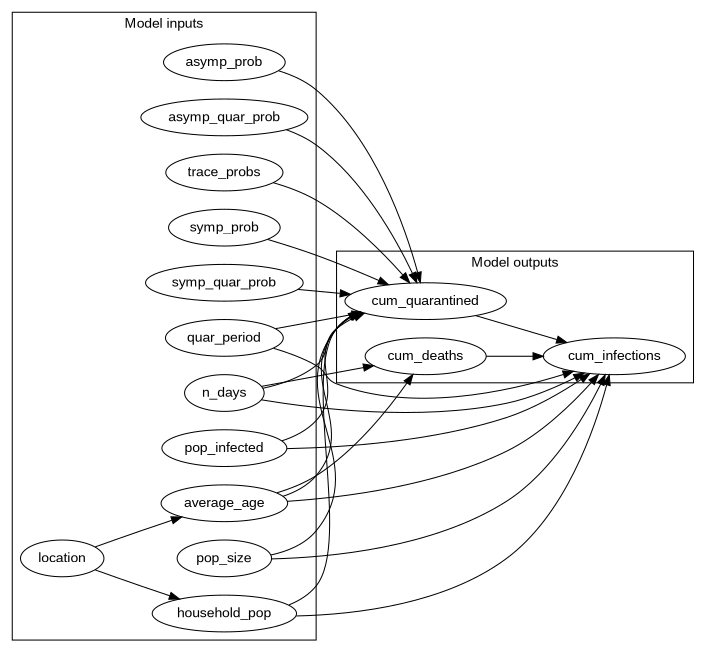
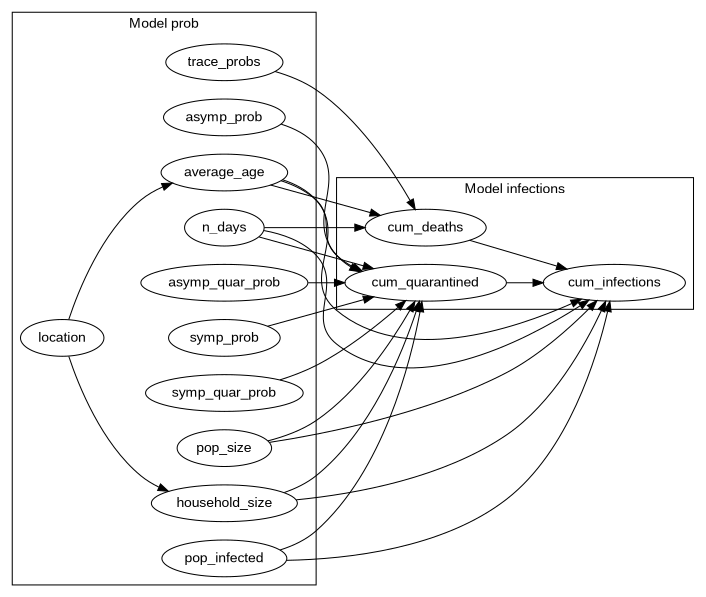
  digraph {
    fontname="Liberation Sans"
    newrank=True
    rankdir=LR
    node [fontname="Liberation Sans"]
    edge [fontname="Liberation Sans"]
    asymp_prob
    asymp_quar_prob
-   household_size [label=household_pop]
-   quar_period
+   household_size
    trace_probs
    symp_prob
    n_days
    symp_quar_prob
    location
    pop_infected
    average_age
    pop_size
    cum_infections
    cum_quarantined
    cum_deaths
    subgraph cluster_1 {
-     label="Model inputs"
+     label="Model prob"
      asymp_prob
      asymp_quar_prob
      household_size
-     quar_period
      trace_probs
      symp_prob
      n_days
      symp_quar_prob
      location
      pop_infected
      average_age
      pop_size
    }
    subgraph cluster_2 {
-     label="Model outputs"
+     label="Model infections"
      cum_infections
      cum_quarantined
      cum_deaths
    }
    asymp_prob -> cum_quarantined
    asymp_quar_prob -> cum_quarantined
    household_size -> cum_infections
    household_size -> cum_quarantined
-   quar_period -> cum_infections
-   quar_period -> cum_quarantined
-   trace_probs -> cum_quarantined
+   trace_probs -> cum_deaths
    symp_prob -> cum_quarantined
    n_days -> cum_infections
    n_days -> cum_quarantined
    n_days -> cum_deaths
    symp_quar_prob -> cum_quarantined
    location -> household_size
    location -> average_age
    pop_infected -> cum_infections
    pop_infected -> cum_quarantined
    average_age -> cum_infections
    average_age -> cum_quarantined
    average_age -> cum_deaths
    pop_size -> cum_infections
    pop_size -> cum_quarantined
    cum_quarantined -> cum_infections
    cum_deaths -> cum_infections
  }
